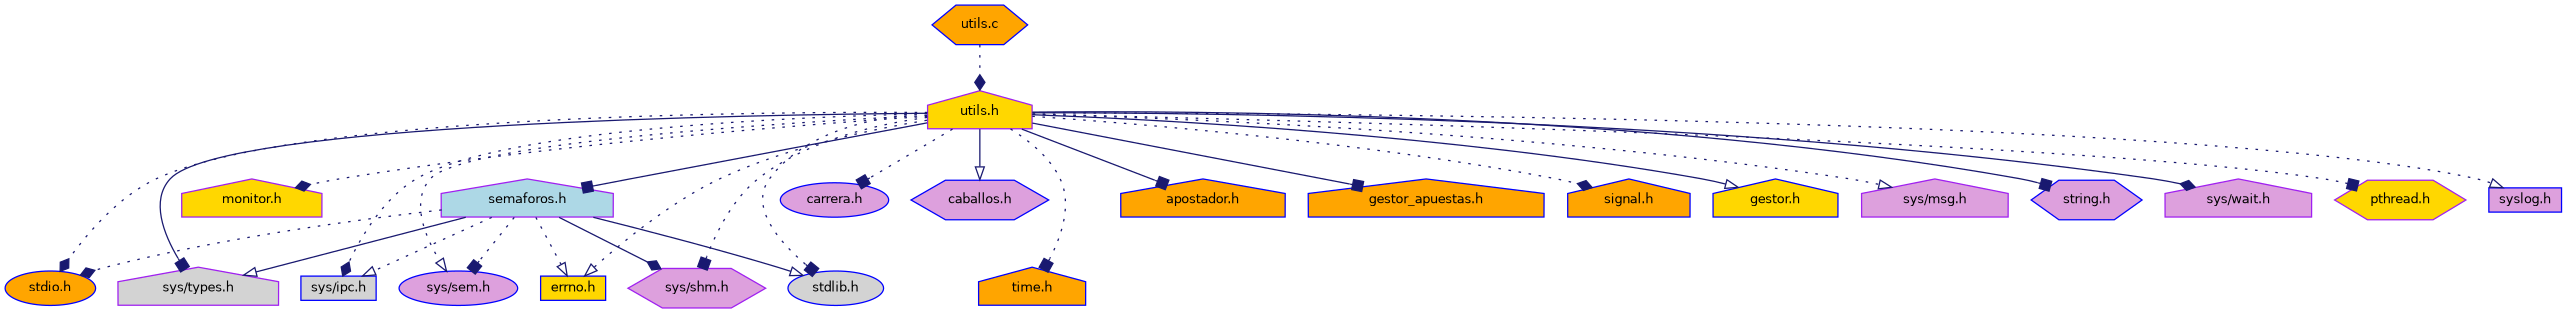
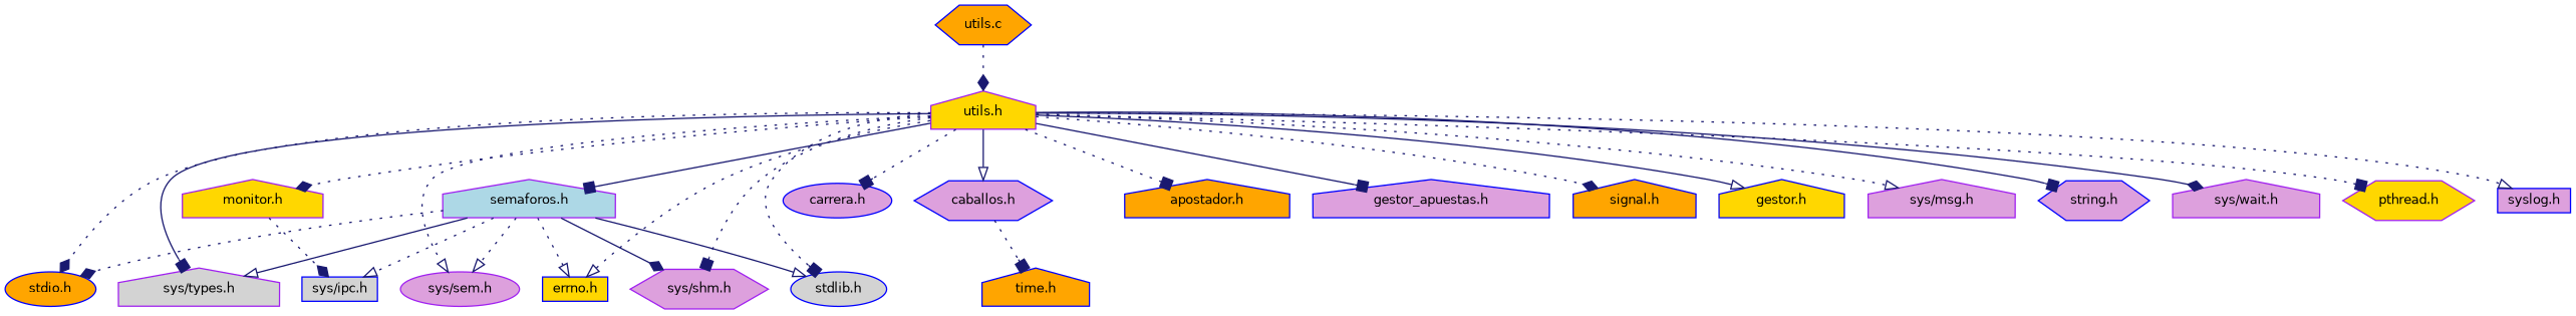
  digraph {
    node [color=blue fillcolor=plum fontname=Helvetica fontsize=10 shape=house style=filled]
    edge [arrowhead=box color=midnightblue fontname=Helvetica fontsize=10 labelfontname=Helvetica labelfontsize=10 style=dotted]
    n1 [fillcolor=orange fontcolor=black height=0.2 label="utils.c" shape=hexagon width=0.4]
    n2 [color=purple fillcolor=gold height=0.2 label="utils.h" width=0.4]
    n3 [color=purple fillcolor=lightblue height=0.2 label="semaforos.h" width=0.4]
    n4 [fillcolor=orange height=0.2 label="stdio.h" shape=ellipse width=0.4]
    n5 [color=purple fillcolor=lightgrey height=0.2 label="sys/types.h" width=0.4]
    n6 [fillcolor=lightgrey height=0.2 label="sys/ipc.h" shape=box width=0.4]
-   n7 [height=0.2 label="sys/sem.h" shape=ellipse width=0.4]
+   n7 [color=purple height=0.2 label="sys/sem.h" shape=ellipse width=0.4]
    n8 [fillcolor=gold height=0.2 label="errno.h" shape=box width=0.4]
    n9 [color=purple height=0.2 label="sys/shm.h" shape=hexagon width=0.4]
    n10 [fillcolor=lightgrey height=0.2 label="stdlib.h" shape=ellipse width=0.4]
    n11 [height=0.2 label="carrera.h" shape=ellipse width=0.4]
    n12 [height=0.2 label="caballos.h" shape=hexagon width=0.4]
    n13 [color=purple fillcolor=gold height=0.2 label="monitor.h" width=0.4]
    n14 [fillcolor=orange height=0.2 label="apostador.h" width=0.4]
-   n15 [fillcolor=orange height=0.2 label="gestor_apuestas.h" width=0.4]
+   n15 [height=0.2 label="gestor_apuestas.h" width=0.4]
    n16 [fillcolor=orange height=0.2 label="signal.h" width=0.4]
    n17 [fillcolor=gold height=0.2 label="gestor.h" width=0.4]
    n18 [color=purple height=0.2 label="sys/msg.h" width=0.4]
    n19 [height=0.2 label="string.h" shape=hexagon width=0.4]
    n20 [fillcolor=orange height=0.2 label="time.h" width=0.4]
    n21 [color=purple height=0.2 label="sys/wait.h" width=0.4]
    n22 [color=purple fillcolor=gold height=0.2 label="pthread.h" shape=hexagon width=0.4]
    n23 [height=0.2 label="syslog.h" shape=box width=0.4]
    n1 -> n2 [arrowhead=diamond]
    n2 -> n3 [style=solid]
    n2 -> n4 [arrowhead=diamond]
    n2 -> n5 [style=solid]
-   n2 -> n6 [arrowhead=diamond]
+   n13 -> n6 [arrowhead=diamond]
    n2 -> n7 [arrowhead=onormal]
    n2 -> n8 [arrowhead=onormal]
    n2 -> n9
    n2 -> n10
    n2 -> n11
    n2 -> n12 [arrowhead=onormal style=solid]
    n2 -> n13 [arrowhead=diamond]
-   n2 -> n14 [style=solid]
+   n2 -> n14
    n2 -> n15 [style=solid]
    n2 -> n16 [arrowhead=diamond]
    n2 -> n17 [arrowhead=onormal style=solid]
    n2 -> n18 [arrowhead=onormal]
    n2 -> n19 [style=solid]
-   n2 -> n20
+   n12 -> n20
    n2 -> n21 [arrowhead=diamond style=solid]
    n2 -> n22
    n2 -> n23 [arrowhead=onormal]
    n3 -> n4 [arrowhead=diamond]
    n3 -> n5 [arrowhead=onormal style=solid]
    n3 -> n6 [arrowhead=onormal]
-   n3 -> n7
+   n3 -> n7 [arrowhead=onormal]
    n3 -> n8 [arrowhead=onormal]
    n3 -> n9 [arrowhead=diamond style=solid]
    n3 -> n10 [arrowhead=onormal style=solid]
  }
